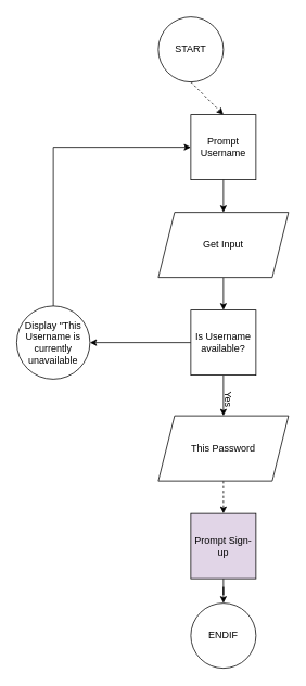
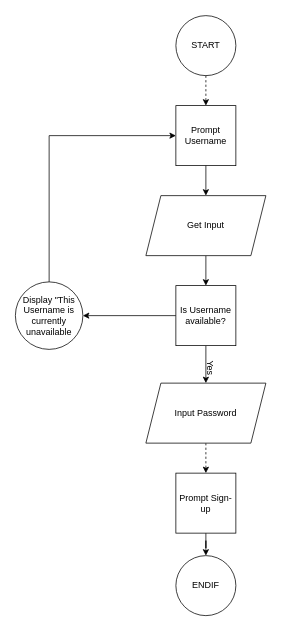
  <mxCell id="0" />
  <mxCell id="1" parent="0" />
- <mxCell id="2" value="START" style="ellipse;whiteSpace=wrap;html=1;" vertex="1" parent="1"><mxGeometry x="194" y="20" width="80" height="80" as="geometry" /></mxCell>
+ <mxCell id="2" value="START" style="ellipse;whiteSpace=wrap;html=1;" vertex="1" parent="1"><mxGeometry x="234" y="20" width="80" height="80" as="geometry" /></mxCell>
  <mxCell id="3" value="" style="endArrow=classic;html=1;exitX=0.5;exitY=1;exitDx=0;exitDy=0;entryX=0.5;entryY=0;entryDx=0;entryDy=0;dashed=1;" edge="1" parent="1" source="2" target="4"><mxGeometry width="50" height="50" relative="1" as="geometry"><mxPoint x="250" y="280" as="sourcePoint" /><mxPoint x="274" y="150" as="targetPoint" /></mxGeometry></mxCell>
  <mxCell id="4" value="Prompt Username" style="whiteSpace=wrap;html=1;aspect=fixed;" vertex="1" parent="1"><mxGeometry x="234" y="140" width="80" height="80" as="geometry" /></mxCell>
  <mxCell id="5" value="" style="edgeStyle=orthogonalEdgeStyle;rounded=0;orthogonalLoop=1;jettySize=auto;html=1;" edge="1" parent="1" source="6" target="10"><mxGeometry relative="1" as="geometry" /></mxCell>
  <mxCell id="6" value="Get Input" style="shape=parallelogram;perimeter=parallelogramPerimeter;whiteSpace=wrap;html=1;fixedSize=1;" vertex="1" parent="1"><mxGeometry x="194" y="260" width="160" height="80" as="geometry" /></mxCell>
  <mxCell id="7" value="" style="endArrow=classic;html=1;exitX=0.5;exitY=1;exitDx=0;exitDy=0;entryX=0.5;entryY=0;entryDx=0;entryDy=0;" edge="1" parent="1" source="4" target="6"><mxGeometry width="50" height="50" relative="1" as="geometry"><mxPoint x="250" y="280" as="sourcePoint" /><mxPoint x="300" y="230" as="targetPoint" /></mxGeometry></mxCell>
  <mxCell id="8" style="edgeStyle=orthogonalEdgeStyle;rounded=0;orthogonalLoop=1;jettySize=auto;html=1;entryX=1;entryY=0.5;entryDx=0;entryDy=0;" edge="1" parent="1" source="10" target="12"><mxGeometry relative="1" as="geometry" /></mxCell>
  <mxCell id="9" value="" style="edgeStyle=orthogonalEdgeStyle;rounded=0;orthogonalLoop=1;jettySize=auto;html=1;" edge="1" parent="1" source="10" target="14"><mxGeometry relative="1" as="geometry" /></mxCell>
  <mxCell id="10" value="Is Username available?" style="whiteSpace=wrap;html=1;aspect=fixed;" vertex="1" parent="1"><mxGeometry x="234" y="380" width="80" height="80" as="geometry" /></mxCell>
  <mxCell id="11" style="edgeStyle=orthogonalEdgeStyle;rounded=0;orthogonalLoop=1;jettySize=auto;html=1;entryX=0;entryY=0.5;entryDx=0;entryDy=0;exitX=0.5;exitY=0;exitDx=0;exitDy=0;" edge="1" parent="1" source="12" target="4"><mxGeometry relative="1" as="geometry" /></mxCell>
  <mxCell id="12" value="Display &quot;This Username is currently unavailable" style="ellipse;whiteSpace=wrap;html=1;aspect=fixed;" vertex="1" parent="1"><mxGeometry x="20" y="375" width="90" height="90" as="geometry" /></mxCell>
  <mxCell id="13" value="" style="edgeStyle=orthogonalEdgeStyle;rounded=0;orthogonalLoop=1;jettySize=auto;html=1;dashed=1;" edge="1" parent="1" source="14" target="16"><mxGeometry relative="1" as="geometry" /></mxCell>
- <mxCell id="14" value="This Password" style="shape=parallelogram;perimeter=parallelogramPerimeter;whiteSpace=wrap;html=1;fixedSize=1;" vertex="1" parent="1"><mxGeometry x="194" y="510" width="160" height="80" as="geometry" /></mxCell>
+ <mxCell id="14" value="Input Password" style="shape=parallelogram;perimeter=parallelogramPerimeter;whiteSpace=wrap;html=1;fixedSize=1;" vertex="1" parent="1"><mxGeometry x="194" y="510" width="160" height="80" as="geometry" /></mxCell>
  <mxCell id="15" value="" style="edgeStyle=orthogonalEdgeStyle;rounded=0;orthogonalLoop=1;jettySize=auto;html=1;" edge="1" parent="1" source="16" target="17"><mxGeometry relative="1" as="geometry" /></mxCell>
- <mxCell id="16" value="Prompt Sign-up" style="whiteSpace=wrap;html=1;aspect=fixed;fillColor=#e1d5e7;" vertex="1" parent="1"><mxGeometry x="234" y="630" width="80" height="80" as="geometry" /></mxCell>
+ <mxCell id="16" value="Prompt Sign-up" style="whiteSpace=wrap;html=1;aspect=fixed;" vertex="1" parent="1"><mxGeometry x="234" y="630" width="80" height="80" as="geometry" /></mxCell>
  <mxCell id="17" value="ENDIF" style="ellipse;whiteSpace=wrap;html=1;aspect=fixed;" vertex="1" parent="1"><mxGeometry x="234" y="740" width="80" height="80" as="geometry" /></mxCell>
  <mxCell id="18" value="Yes" style="text;html=1;strokeColor=none;fillColor=none;align=center;verticalAlign=middle;whiteSpace=wrap;rounded=0;rotation=90;" vertex="1" parent="1"><mxGeometry x="260" y="480" width="40" height="20" as="geometry" /></mxCell>
